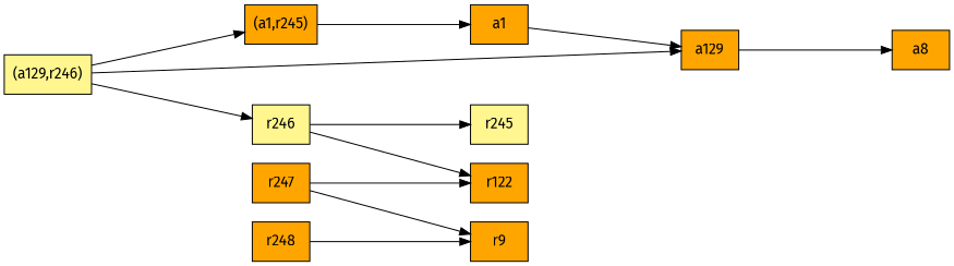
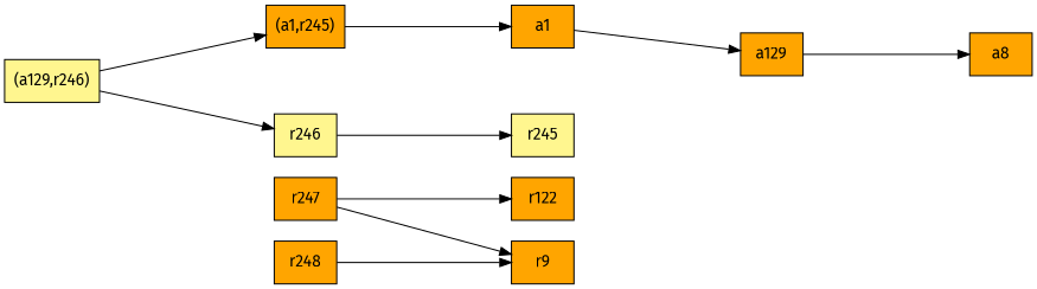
  digraph {
    fontname="Fira Sans"
    rankdir=LR
    ranksep=2.0
    node [fillcolor=orange fontname="Fira Sans" shape=record style=filled]
    edge [fontname="Fira Sans"]
    n1 [label="{(a1,r245)}"]
    n2 [label="{a1}"]
    n3 [label="{a129}"]
    n4 [fillcolor=khaki1 label="{r245}"]
    n5 [label="{a8}"]
    n6 [label="{r248}"]
    n7 [label="{r9}"]
    n8 [label="{r122}"]
    n9 [label="{r247}"]
    n10 [fillcolor=khaki1 label="{(a129,r246)}"]
    n11 [fillcolor=khaki1 label="{r246}"]
    n1 -> n2
    n2 -> n3
    n3 -> n5
    n6 -> n7
    n9 -> n7
    n9 -> n8
    n10 -> n1
-   n10 -> n3
    n10 -> n11
    n11 -> n4
-   n11 -> n8
  }
